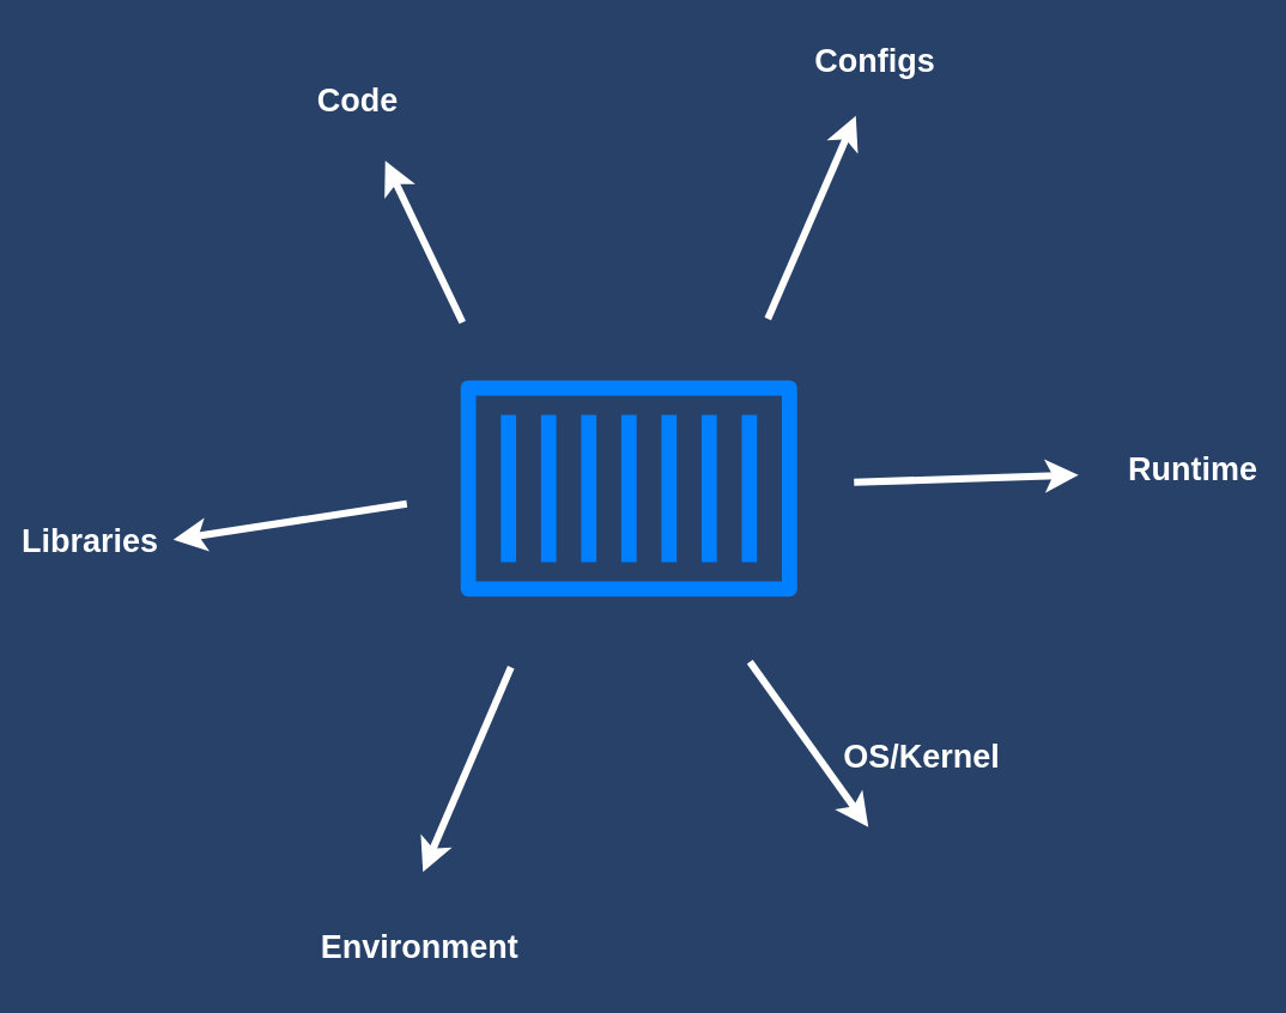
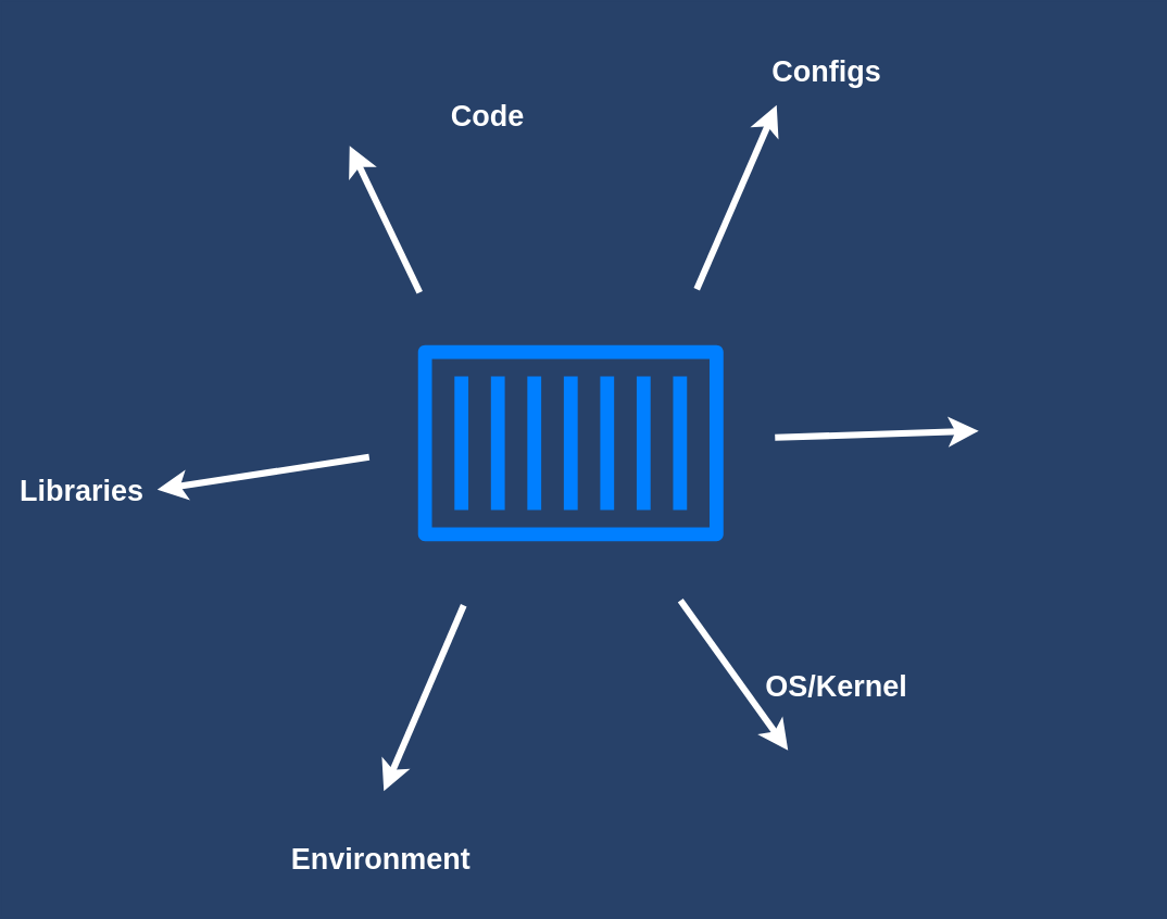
  <mxCell id="0" />
  <mxCell id="1" parent="0" />
  <mxCell id="2" value="" style="outlineConnect=0;fontColor=#232F3E;gradientColor=none;fillColor=#007FFF;strokeColor=none;dashed=0;verticalLabelPosition=bottom;verticalAlign=top;align=center;html=1;fontSize=18;fontStyle=1;aspect=fixed;pointerEvents=1;shape=mxgraph.aws4.container_1;rounded=0;" vertex="1" parent="1"><mxGeometry x="256" y="211" width="187.35" height="121" as="geometry" /></mxCell>
- <mxCell id="3" value="Code" style="text;align=center;html=1;verticalAlign=middle;whiteSpace=wrap;rounded=0;fontSize=18;labelBackgroundColor=none;fontColor=#FFFFFF;fontStyle=1" vertex="1" parent="1"><mxGeometry x="169" y="41" width="60" height="30" as="geometry" /></mxCell>
+ <mxCell id="3" value="Code" style="text;align=center;html=1;verticalAlign=middle;whiteSpace=wrap;rounded=0;fontSize=18;labelBackgroundColor=none;fontColor=#FFFFFF;fontStyle=1" vertex="1" parent="1"><mxGeometry x="269" y="56" width="60" height="30" as="geometry" /></mxCell>
  <mxCell id="4" value="&lt;font style=&quot;font-size: 18px;&quot;&gt;Libraries&lt;/font&gt;" style="text;align=center;html=1;verticalAlign=middle;whiteSpace=wrap;rounded=0;fontSize=18;labelBackgroundColor=none;fontColor=#FFFFFF;fontStyle=1" vertex="1" parent="1"><mxGeometry x="20" y="286" width="60" height="30" as="geometry" /></mxCell>
- <mxCell id="5" value="Configs" style="text;align=center;html=1;verticalAlign=middle;whiteSpace=wrap;rounded=0;fontSize=18;labelBackgroundColor=none;fontColor=#FFFFFF;fontStyle=1" vertex="1" parent="1"><mxGeometry x="457" y="20" width="60" height="27" as="geometry" /></mxCell>
+ <mxCell id="5" value="Configs" style="text;align=center;html=1;verticalAlign=middle;whiteSpace=wrap;rounded=0;fontSize=18;labelBackgroundColor=none;fontColor=#FFFFFF;fontStyle=1" vertex="1" parent="1"><mxGeometry x="477" y="30" width="60" height="27" as="geometry" /></mxCell>
  <mxCell id="6" value="Environment" style="text;align=center;html=1;verticalAlign=middle;whiteSpace=wrap;rounded=0;fontSize=18;labelBackgroundColor=none;fontColor=#FFFFFF;fontStyle=1" vertex="1" parent="1"><mxGeometry x="179" y="512" width="109" height="30" as="geometry" /></mxCell>
- <mxCell id="7" value="Runtime" style="text;align=center;html=1;verticalAlign=middle;whiteSpace=wrap;rounded=0;fontSize=18;labelBackgroundColor=none;fontColor=#FFFFFF;fontStyle=1" vertex="1" parent="1"><mxGeometry x="634" y="246" width="60" height="30" as="geometry" /></mxCell>
  <mxCell id="8" value="" style="endArrow=classic;html=1;rounded=0;labelBackgroundColor=none;fontColor=#FFFFFF;strokeColor=#FFFFFF;fontStyle=1;fontSize=18;strokeWidth=4;" edge="1" parent="1"><mxGeometry width="50" height="50" relative="1" as="geometry"><mxPoint x="257" y="179" as="sourcePoint" /><mxPoint x="214" y="89" as="targetPoint" /></mxGeometry></mxCell>
  <mxCell id="9" value="" style="endArrow=classic;html=1;rounded=0;labelBackgroundColor=none;fontColor=#FFFFFF;strokeColor=#FFFFFF;fontStyle=1;fontSize=18;strokeWidth=4;" edge="1" parent="1"><mxGeometry width="50" height="50" relative="1" as="geometry"><mxPoint x="226" y="280" as="sourcePoint" /><mxPoint x="96" y="300" as="targetPoint" /></mxGeometry></mxCell>
  <mxCell id="10" value="" style="endArrow=classic;html=1;rounded=0;labelBackgroundColor=none;fontColor=#FFFFFF;strokeColor=#FFFFFF;fontStyle=1;fontSize=18;strokeWidth=4;" edge="1" parent="1"><mxGeometry width="50" height="50" relative="1" as="geometry"><mxPoint x="427" y="177" as="sourcePoint" /><mxPoint x="476" y="64" as="targetPoint" /></mxGeometry></mxCell>
  <mxCell id="11" value="" style="endArrow=classic;html=1;rounded=0;labelBackgroundColor=none;fontColor=#FFFFFF;strokeColor=#FFFFFF;fontStyle=1;fontSize=18;strokeWidth=4;" edge="1" parent="1"><mxGeometry width="50" height="50" relative="1" as="geometry"><mxPoint x="475" y="268" as="sourcePoint" /><mxPoint x="600" y="264" as="targetPoint" /></mxGeometry></mxCell>
  <mxCell id="12" value="" style="endArrow=classic;html=1;rounded=0;labelBackgroundColor=none;fontColor=#FFFFFF;strokeColor=#FFFFFF;fontStyle=1;fontSize=18;strokeWidth=4;" edge="1" parent="1"><mxGeometry width="50" height="50" relative="1" as="geometry"><mxPoint x="284" y="371" as="sourcePoint" /><mxPoint x="235" y="485" as="targetPoint" /></mxGeometry></mxCell>
  <mxCell id="13" value="" style="endArrow=classic;html=1;rounded=0;labelBackgroundColor=none;fontColor=#FFFFFF;strokeColor=#FFFFFF;fontStyle=1;fontSize=18;strokeWidth=4;" edge="1" parent="1"><mxGeometry width="50" height="50" relative="1" as="geometry"><mxPoint x="417" y="368" as="sourcePoint" /><mxPoint x="483" y="460" as="targetPoint" /></mxGeometry></mxCell>
  <mxCell id="14" value="OS/Kernel" style="text;align=center;html=1;verticalAlign=middle;whiteSpace=wrap;rounded=0;fontSize=18;labelBackgroundColor=none;fontColor=#FFFFFF;fontStyle=1" vertex="1" parent="1"><mxGeometry x="483" y="406" width="60" height="30" as="geometry" /></mxCell>
